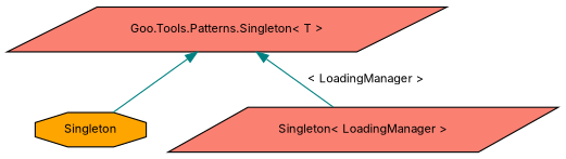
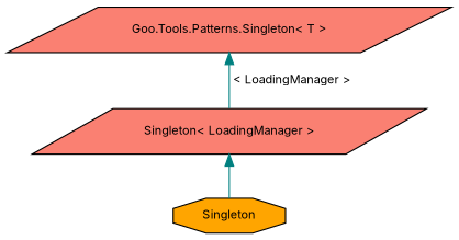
  digraph {
    fontname=Inter
    node [color=black fillcolor=salmon fontname=Inter fontsize=10 shape=parallelogram style=filled]
    edge [color=teal dir=back fontname=Inter fontsize=10 labelfontname=Calibrii labelfontsize=10 style=solid]
    n1 [fillcolor=orange fontcolor=black height=0.2 label=Singleton shape=octagon width=0.4]
    n2 [height=0.2 label="Singleton\< LoadingManager \>" width=0.4]
    n3 [height=0.2 label="Goo.Tools.Patterns.Singleton\< T \>" width=0.4]
-   n3 -> n1
+   n2 -> n1
    n3 -> n2 [label=" \< LoadingManager \>"]
  }
